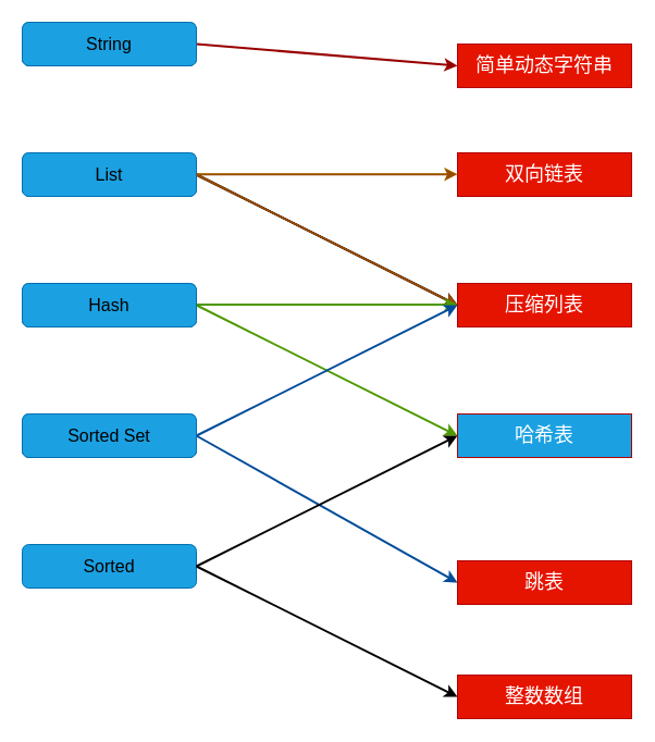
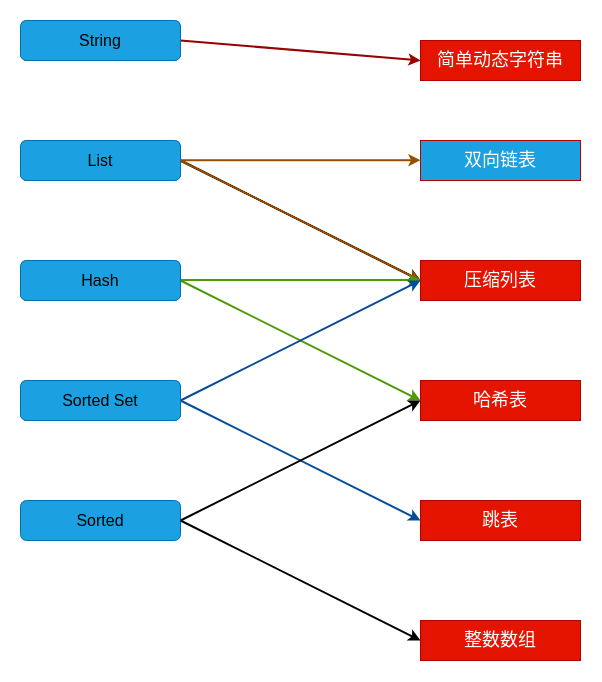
  <mxCell id="0" />
  <mxCell id="1" parent="0" />
  <mxCell id="2" value="&lt;font&gt;&lt;span style=&quot;font-size: 18px&quot;&gt;简单动态字符串&lt;/span&gt;&lt;br&gt;&lt;/font&gt;" style="rounded=0;whiteSpace=wrap;html=1;fontSize=16;fillColor=#e51400;strokeColor=#B20000;verticalAlign=middle;fontColor=#ffffff;" parent="1" vertex="1"><mxGeometry x="420" y="40" width="160" height="40" as="geometry" /></mxCell>
  <mxCell id="3" value="&lt;font style=&quot;font-size: 16px&quot; color=&quot;#000000&quot;&gt;String&lt;/font&gt;" style="rounded=1;whiteSpace=wrap;html=1;dashed=1;fillColor=#1ba1e2;strokeColor=#006EAF;fontColor=#ffffff;" vertex="1" parent="1"><mxGeometry x="20" y="20" width="160" height="40" as="geometry" /></mxCell>
  <mxCell id="4" value="&lt;font style=&quot;font-size: 16px&quot; color=&quot;#000000&quot;&gt;List&lt;/font&gt;" style="rounded=1;whiteSpace=wrap;html=1;dashed=1;fillColor=#1ba1e2;strokeColor=#006EAF;fontColor=#ffffff;" vertex="1" parent="1"><mxGeometry x="20" y="140" width="160" height="40" as="geometry" /></mxCell>
  <mxCell id="5" value="&lt;font style=&quot;font-size: 16px&quot; color=&quot;#000000&quot;&gt;Hash&lt;/font&gt;" style="rounded=1;whiteSpace=wrap;html=1;dashed=1;fillColor=#1ba1e2;strokeColor=#006EAF;fontColor=#ffffff;" vertex="1" parent="1"><mxGeometry x="20" y="260" width="160" height="40" as="geometry" /></mxCell>
  <mxCell id="6" value="&lt;font style=&quot;font-size: 16px&quot; color=&quot;#000000&quot;&gt;Sorted Set&lt;/font&gt;" style="rounded=1;whiteSpace=wrap;html=1;dashed=1;fillColor=#1ba1e2;strokeColor=#006EAF;fontColor=#ffffff;" vertex="1" parent="1"><mxGeometry x="20" y="380" width="160" height="40" as="geometry" /></mxCell>
  <mxCell id="7" value="&lt;font color=&quot;#000000&quot;&gt;&lt;span style=&quot;font-size: 16px&quot;&gt;Sorted&lt;/span&gt;&lt;/font&gt;" style="rounded=1;whiteSpace=wrap;html=1;fillColor=#1ba1e2;strokeColor=#006EAF;fontColor=#ffffff;" vertex="1" parent="1"><mxGeometry x="20" y="500" width="160" height="40" as="geometry" /></mxCell>
- <mxCell id="8" value="&lt;font&gt;&lt;span style=&quot;font-size: 18px&quot;&gt;双向链表&lt;/span&gt;&lt;br&gt;&lt;/font&gt;" style="rounded=0;whiteSpace=wrap;html=1;fontSize=16;fillColor=#e51400;strokeColor=#B20000;verticalAlign=middle;fontColor=#ffffff;" vertex="1" parent="1"><mxGeometry x="420" y="140" width="160" height="40" as="geometry" /></mxCell>
+ <mxCell id="8" value="&lt;font&gt;&lt;span style=&quot;font-size: 18px&quot;&gt;双向链表&lt;/span&gt;&lt;br&gt;&lt;/font&gt;" style="rounded=0;whiteSpace=wrap;html=1;fontSize=16;fillColor=#1ba1e2;strokeColor=#B20000;verticalAlign=middle;fontColor=#ffffff;" vertex="1" parent="1"><mxGeometry x="420" y="140" width="160" height="40" as="geometry" /></mxCell>
  <mxCell id="9" value="&lt;font&gt;&lt;span style=&quot;font-size: 18px&quot;&gt;压缩列表&lt;/span&gt;&lt;br&gt;&lt;/font&gt;" style="rounded=0;whiteSpace=wrap;html=1;fontSize=16;fillColor=#e51400;strokeColor=#B20000;verticalAlign=middle;fontColor=#ffffff;" vertex="1" parent="1"><mxGeometry x="420" y="260" width="160" height="40" as="geometry" /></mxCell>
- <mxCell id="10" value="&lt;font&gt;&lt;span style=&quot;font-size: 18px&quot;&gt;哈希表&lt;/span&gt;&lt;br&gt;&lt;/font&gt;" style="rounded=0;whiteSpace=wrap;html=1;fontSize=16;fillColor=#1ba1e2;strokeColor=#B20000;verticalAlign=middle;fontColor=#ffffff;" vertex="1" parent="1"><mxGeometry x="420" y="380" width="160" height="40" as="geometry" /></mxCell>
- <mxCell id="11" value="&lt;font&gt;&lt;span style=&quot;font-size: 18px&quot;&gt;跳表&lt;/span&gt;&lt;br&gt;&lt;/font&gt;" style="rounded=0;whiteSpace=wrap;html=1;fontSize=16;fillColor=#e51400;strokeColor=#B20000;verticalAlign=middle;fontColor=#ffffff;" vertex="1" parent="1"><mxGeometry x="420" y="515" width="160" height="40" as="geometry" /></mxCell>
+ <mxCell id="10" value="&lt;font&gt;&lt;span style=&quot;font-size: 18px&quot;&gt;哈希表&lt;/span&gt;&lt;br&gt;&lt;/font&gt;" style="rounded=0;whiteSpace=wrap;html=1;fontSize=16;fillColor=#e51400;strokeColor=#B20000;verticalAlign=middle;fontColor=#ffffff;" vertex="1" parent="1"><mxGeometry x="420" y="380" width="160" height="40" as="geometry" /></mxCell>
+ <mxCell id="11" value="&lt;font&gt;&lt;span style=&quot;font-size: 18px&quot;&gt;跳表&lt;/span&gt;&lt;br&gt;&lt;/font&gt;" style="rounded=0;whiteSpace=wrap;html=1;fontSize=16;fillColor=#e51400;strokeColor=#B20000;verticalAlign=middle;fontColor=#ffffff;" vertex="1" parent="1"><mxGeometry x="420" y="500" width="160" height="40" as="geometry" /></mxCell>
  <mxCell id="12" value="&lt;font&gt;&lt;span style=&quot;font-size: 18px&quot;&gt;整数数组&lt;/span&gt;&lt;br&gt;&lt;/font&gt;" style="rounded=0;whiteSpace=wrap;html=1;fontSize=16;fillColor=#e51400;strokeColor=#B20000;verticalAlign=middle;fontColor=#ffffff;" vertex="1" parent="1"><mxGeometry x="420" y="620" width="160" height="40" as="geometry" /></mxCell>
  <mxCell id="13" value="" style="endArrow=classic;html=1;strokeWidth=2;exitX=1;exitY=0.5;exitDx=0;exitDy=0;entryX=0;entryY=0.5;entryDx=0;entryDy=0;strokeColor=#990000;" edge="1" parent="1" source="3" target="2"><mxGeometry width="50" height="50" relative="1" as="geometry"><mxPoint x="220" y="80" as="sourcePoint" /><mxPoint x="270" y="30" as="targetPoint" /></mxGeometry></mxCell>
  <mxCell id="14" value="" style="endArrow=classic;html=1;strokeWidth=2;exitX=1;exitY=0.5;exitDx=0;exitDy=0;entryX=0;entryY=0.5;entryDx=0;entryDy=0;strokeColor=#FFFF66;" edge="1" parent="1"><mxGeometry width="50" height="50" relative="1" as="geometry"><mxPoint x="180" y="159.58" as="sourcePoint" /><mxPoint x="420" y="159.58" as="targetPoint" /></mxGeometry></mxCell>
  <mxCell id="15" value="" style="endArrow=classic;html=1;strokeWidth=2;exitX=1;exitY=0.5;exitDx=0;exitDy=0;entryX=0;entryY=0.5;entryDx=0;entryDy=0;" edge="1" parent="1" source="4" target="9"><mxGeometry width="50" height="50" relative="1" as="geometry"><mxPoint x="190" y="169.58" as="sourcePoint" /><mxPoint x="430" y="169.58" as="targetPoint" /></mxGeometry></mxCell>
  <mxCell id="16" value="" style="endArrow=classic;html=1;strokeWidth=2;exitX=1;exitY=0.5;exitDx=0;exitDy=0;entryX=0;entryY=0.5;entryDx=0;entryDy=0;" edge="1" parent="1"><mxGeometry width="50" height="50" relative="1" as="geometry"><mxPoint x="180" y="160" as="sourcePoint" /><mxPoint x="420" y="280" as="targetPoint" /></mxGeometry></mxCell>
  <mxCell id="17" value="" style="endArrow=classic;html=1;strokeWidth=2;exitX=1;exitY=0.5;exitDx=0;exitDy=0;entryX=0;entryY=0.5;entryDx=0;entryDy=0;strokeColor=#994C00;" edge="1" parent="1"><mxGeometry width="50" height="50" relative="1" as="geometry"><mxPoint x="180" y="160" as="sourcePoint" /><mxPoint x="420" y="280" as="targetPoint" /></mxGeometry></mxCell>
  <mxCell id="18" value="" style="endArrow=classic;html=1;strokeWidth=2;exitX=1;exitY=0.5;exitDx=0;exitDy=0;entryX=0;entryY=0.5;entryDx=0;entryDy=0;strokeColor=#4D9900;" edge="1" parent="1"><mxGeometry width="50" height="50" relative="1" as="geometry"><mxPoint x="180" y="280" as="sourcePoint" /><mxPoint x="420" y="400" as="targetPoint" /></mxGeometry></mxCell>
  <mxCell id="19" value="" style="endArrow=classic;html=1;strokeWidth=2;exitX=1;exitY=0.5;exitDx=0;exitDy=0;entryX=0;entryY=0.5;entryDx=0;entryDy=0;strokeColor=#4D9900;" edge="1" parent="1"><mxGeometry width="50" height="50" relative="1" as="geometry"><mxPoint x="180" y="279.58" as="sourcePoint" /><mxPoint x="420" y="279.58" as="targetPoint" /></mxGeometry></mxCell>
  <mxCell id="20" value="" style="endArrow=classic;html=1;strokeWidth=2;entryX=0;entryY=0.5;entryDx=0;entryDy=0;exitX=1;exitY=0.5;exitDx=0;exitDy=0;strokeColor=#004C99;" edge="1" parent="1" source="6" target="9"><mxGeometry width="50" height="50" relative="1" as="geometry"><mxPoint x="190" y="410" as="sourcePoint" /><mxPoint x="430" y="289.58" as="targetPoint" /></mxGeometry></mxCell>
  <mxCell id="21" value="" style="endArrow=classic;html=1;strokeWidth=2;entryX=0;entryY=0.5;entryDx=0;entryDy=0;exitX=1;exitY=0.5;exitDx=0;exitDy=0;strokeColor=#004C99;" edge="1" parent="1" source="6" target="11"><mxGeometry width="50" height="50" relative="1" as="geometry"><mxPoint x="190" y="410" as="sourcePoint" /><mxPoint x="430" y="290" as="targetPoint" /></mxGeometry></mxCell>
  <mxCell id="22" value="" style="endArrow=classic;html=1;strokeWidth=2;entryX=0;entryY=0.5;entryDx=0;entryDy=0;exitX=1;exitY=0.5;exitDx=0;exitDy=0;" edge="1" parent="1"><mxGeometry width="50" height="50" relative="1" as="geometry"><mxPoint x="180" y="520" as="sourcePoint" /><mxPoint x="420" y="640" as="targetPoint" /></mxGeometry></mxCell>
  <mxCell id="23" value="" style="endArrow=classic;html=1;strokeWidth=2;entryX=0;entryY=0.5;entryDx=0;entryDy=0;exitX=1;exitY=0.5;exitDx=0;exitDy=0;" edge="1" parent="1"><mxGeometry width="50" height="50" relative="1" as="geometry"><mxPoint x="180" y="520" as="sourcePoint" /><mxPoint x="420" y="400" as="targetPoint" /></mxGeometry></mxCell>
  <mxCell id="24" value="&lt;font style=&quot;font-size: 16px&quot; color=&quot;#000000&quot;&gt;String&lt;/font&gt;" style="rounded=1;whiteSpace=wrap;html=1;fillColor=#1ba1e2;strokeColor=#006EAF;fontColor=#ffffff;" vertex="1" parent="1"><mxGeometry x="20" y="20" width="160" height="40" as="geometry" /></mxCell>
  <mxCell id="25" value="&lt;font style=&quot;font-size: 16px&quot; color=&quot;#000000&quot;&gt;List&lt;/font&gt;" style="rounded=1;whiteSpace=wrap;html=1;fillColor=#1ba1e2;strokeColor=#006EAF;fontColor=#ffffff;" vertex="1" parent="1"><mxGeometry x="20" y="140" width="160" height="40" as="geometry" /></mxCell>
  <mxCell id="26" value="&lt;font style=&quot;font-size: 16px&quot; color=&quot;#000000&quot;&gt;Hash&lt;/font&gt;" style="rounded=1;whiteSpace=wrap;html=1;fillColor=#1ba1e2;strokeColor=#006EAF;fontColor=#ffffff;" vertex="1" parent="1"><mxGeometry x="20" y="260" width="160" height="40" as="geometry" /></mxCell>
  <mxCell id="27" value="&lt;font style=&quot;font-size: 16px&quot; color=&quot;#000000&quot;&gt;Sorted Set&lt;/font&gt;" style="rounded=1;whiteSpace=wrap;html=1;fillColor=#1ba1e2;strokeColor=#006EAF;fontColor=#ffffff;" vertex="1" parent="1"><mxGeometry x="20" y="380" width="160" height="40" as="geometry" /></mxCell>
  <mxCell id="28" value="" style="endArrow=classic;html=1;strokeWidth=2;exitX=1;exitY=0.5;exitDx=0;exitDy=0;entryX=0;entryY=0.5;entryDx=0;entryDy=0;strokeColor=#994C00;" edge="1" parent="1"><mxGeometry width="50" height="50" relative="1" as="geometry"><mxPoint x="180" y="159.66" as="sourcePoint" /><mxPoint x="420" y="159.66" as="targetPoint" /></mxGeometry></mxCell>
